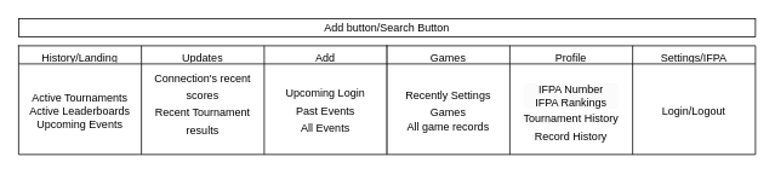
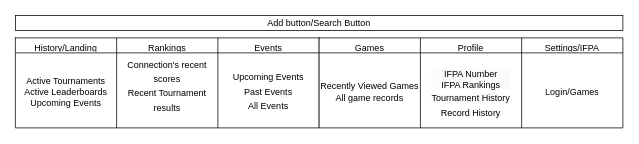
  <mxCell id="0" />
  <mxCell id="1" parent="0" />
  <mxCell id="2" value="" style="shape=table;startSize=0;container=1;collapsible=0;childLayout=tableLayout;fontSize=13;" vertex="1" parent="1"><mxGeometry x="20" y="50" width="405" height="120" as="geometry" /></mxCell>
  <mxCell id="3" value="" style="shape=tableRow;horizontal=0;startSize=0;swimlaneHead=0;swimlaneBody=0;strokeColor=inherit;top=0;left=0;bottom=0;right=0;collapsible=0;dropTarget=0;fillColor=none;points=[[0,0.5],[1,0.5]];portConstraint=eastwest;fontSize=16;" vertex="1" parent="2"><mxGeometry width="405" height="20" as="geometry" /></mxCell>
  <mxCell id="4" value="&lt;font style=&quot;font-size: 12px;&quot;&gt;History/Landing&lt;/font&gt;" style="shape=partialRectangle;html=1;whiteSpace=wrap;connectable=0;strokeColor=inherit;overflow=hidden;fillColor=none;top=0;left=0;bottom=0;right=0;pointerEvents=1;fontSize=16;" vertex="1" parent="3"><mxGeometry width="135" height="20" as="geometry"><mxRectangle width="135" height="20" as="alternateBounds" /></mxGeometry></mxCell>
- <mxCell id="5" value="&lt;font style=&quot;font-size: 12px;&quot;&gt;Updates&lt;/font&gt;" style="shape=partialRectangle;html=1;whiteSpace=wrap;connectable=0;strokeColor=inherit;overflow=hidden;fillColor=none;top=0;left=0;bottom=0;right=0;pointerEvents=1;fontSize=16;" vertex="1" parent="3"><mxGeometry x="135" width="135" height="20" as="geometry"><mxRectangle width="135" height="20" as="alternateBounds" /></mxGeometry></mxCell>
- <mxCell id="6" value="&lt;font style=&quot;font-size: 12px;&quot;&gt;Add&lt;/font&gt;" style="shape=partialRectangle;html=1;whiteSpace=wrap;connectable=0;strokeColor=inherit;overflow=hidden;fillColor=none;top=0;left=0;bottom=0;right=0;pointerEvents=1;fontSize=16;" vertex="1" parent="3"><mxGeometry x="270" width="135" height="20" as="geometry"><mxRectangle width="135" height="20" as="alternateBounds" /></mxGeometry></mxCell>
+ <mxCell id="5" value="&lt;font style=&quot;font-size: 12px;&quot;&gt;Rankings&lt;/font&gt;" style="shape=partialRectangle;html=1;whiteSpace=wrap;connectable=0;strokeColor=inherit;overflow=hidden;fillColor=none;top=0;left=0;bottom=0;right=0;pointerEvents=1;fontSize=16;" vertex="1" parent="3"><mxGeometry x="135" width="135" height="20" as="geometry"><mxRectangle width="135" height="20" as="alternateBounds" /></mxGeometry></mxCell>
+ <mxCell id="6" value="&lt;font style=&quot;font-size: 12px;&quot;&gt;Events&lt;/font&gt;" style="shape=partialRectangle;html=1;whiteSpace=wrap;connectable=0;strokeColor=inherit;overflow=hidden;fillColor=none;top=0;left=0;bottom=0;right=0;pointerEvents=1;fontSize=16;" vertex="1" parent="3"><mxGeometry x="270" width="135" height="20" as="geometry"><mxRectangle width="135" height="20" as="alternateBounds" /></mxGeometry></mxCell>
  <mxCell id="7" value="" style="shape=tableRow;horizontal=0;startSize=0;swimlaneHead=0;swimlaneBody=0;strokeColor=inherit;top=0;left=0;bottom=0;right=0;collapsible=0;dropTarget=0;fillColor=none;points=[[0,0.5],[1,0.5]];portConstraint=eastwest;fontSize=16;" vertex="1" parent="2"><mxGeometry y="20" width="405" height="100" as="geometry" /></mxCell>
  <mxCell id="8" value="&lt;font style=&quot;font-size: 12px;&quot;&gt;Active Tournaments&lt;/font&gt;&lt;div style=&quot;font-size: 12px;&quot;&gt;&lt;font style=&quot;font-size: 12px;&quot;&gt;Active Leaderboards&lt;/font&gt;&lt;/div&gt;&lt;div style=&quot;font-size: 12px;&quot;&gt;Upcoming Events&lt;/div&gt;" style="shape=partialRectangle;html=1;whiteSpace=wrap;connectable=0;strokeColor=inherit;overflow=hidden;fillColor=none;top=0;left=0;bottom=0;right=0;pointerEvents=1;fontSize=16;" vertex="1" parent="7"><mxGeometry width="135" height="100" as="geometry"><mxRectangle width="135" height="100" as="alternateBounds" /></mxGeometry></mxCell>
  <mxCell id="9" value="&lt;font style=&quot;font-size: 12px;&quot;&gt;Connection's recent scores&lt;/font&gt;&lt;div&gt;&lt;font style=&quot;font-size: 12px;&quot;&gt;Recent Tournament results&lt;/font&gt;&lt;div style=&quot;font-size: 12px;&quot;&gt;&lt;br&gt;&lt;/div&gt;&lt;/div&gt;" style="shape=partialRectangle;html=1;whiteSpace=wrap;connectable=0;strokeColor=inherit;overflow=hidden;fillColor=none;top=0;left=0;bottom=0;right=0;pointerEvents=1;fontSize=16;" vertex="1" parent="7"><mxGeometry x="135" width="135" height="100" as="geometry"><mxRectangle width="135" height="100" as="alternateBounds" /></mxGeometry></mxCell>
- <mxCell id="10" value="&lt;font style=&quot;font-size: 12px;&quot;&gt;Upcoming Login&lt;/font&gt;&lt;div&gt;&lt;font style=&quot;font-size: 12px;&quot;&gt;Past Events&lt;/font&gt;&lt;/div&gt;&lt;div&gt;&lt;font style=&quot;font-size: 12px;&quot;&gt;All Events&lt;/font&gt;&lt;/div&gt;" style="shape=partialRectangle;html=1;whiteSpace=wrap;connectable=0;strokeColor=inherit;overflow=hidden;fillColor=none;top=0;left=0;bottom=0;right=0;pointerEvents=1;fontSize=16;" vertex="1" parent="7"><mxGeometry x="270" width="135" height="100" as="geometry"><mxRectangle width="135" height="100" as="alternateBounds" /></mxGeometry></mxCell>
+ <mxCell id="10" value="&lt;font style=&quot;font-size: 12px;&quot;&gt;Upcoming Events&lt;/font&gt;&lt;div&gt;&lt;font style=&quot;font-size: 12px;&quot;&gt;Past Events&lt;/font&gt;&lt;/div&gt;&lt;div&gt;&lt;font style=&quot;font-size: 12px;&quot;&gt;All Events&lt;/font&gt;&lt;/div&gt;" style="shape=partialRectangle;html=1;whiteSpace=wrap;connectable=0;strokeColor=inherit;overflow=hidden;fillColor=none;top=0;left=0;bottom=0;right=0;pointerEvents=1;fontSize=16;" vertex="1" parent="7"><mxGeometry x="270" width="135" height="100" as="geometry"><mxRectangle width="135" height="100" as="alternateBounds" /></mxGeometry></mxCell>
  <mxCell id="11" value="" style="shape=table;startSize=0;container=1;collapsible=0;childLayout=tableLayout;fontSize=16;" vertex="1" parent="1"><mxGeometry x="425" y="50" width="405" height="120" as="geometry" /></mxCell>
  <mxCell id="12" value="" style="shape=tableRow;horizontal=0;startSize=0;swimlaneHead=0;swimlaneBody=0;strokeColor=inherit;top=0;left=0;bottom=0;right=0;collapsible=0;dropTarget=0;fillColor=none;points=[[0,0.5],[1,0.5]];portConstraint=eastwest;fontSize=16;" vertex="1" parent="11"><mxGeometry width="405" height="20" as="geometry" /></mxCell>
  <mxCell id="13" value="&lt;font style=&quot;font-size: 12px;&quot;&gt;Games&lt;/font&gt;" style="shape=partialRectangle;html=1;whiteSpace=wrap;connectable=0;strokeColor=inherit;overflow=hidden;fillColor=none;top=0;left=0;bottom=0;right=0;pointerEvents=1;fontSize=16;" vertex="1" parent="12"><mxGeometry width="135" height="20" as="geometry"><mxRectangle width="135" height="20" as="alternateBounds" /></mxGeometry></mxCell>
  <mxCell id="14" value="&lt;font style=&quot;font-size: 12px;&quot;&gt;Profile&lt;/font&gt;" style="shape=partialRectangle;html=1;whiteSpace=wrap;connectable=0;strokeColor=inherit;overflow=hidden;fillColor=none;top=0;left=0;bottom=0;right=0;pointerEvents=1;fontSize=16;" vertex="1" parent="12"><mxGeometry x="135" width="135" height="20" as="geometry"><mxRectangle width="135" height="20" as="alternateBounds" /></mxGeometry></mxCell>
  <mxCell id="15" value="&lt;font style=&quot;font-size: 12px;&quot;&gt;Settings/IFPA&lt;/font&gt;" style="shape=partialRectangle;html=1;whiteSpace=wrap;connectable=0;strokeColor=inherit;overflow=hidden;fillColor=none;top=0;left=0;bottom=0;right=0;pointerEvents=1;fontSize=16;" vertex="1" parent="12"><mxGeometry x="270" width="135" height="20" as="geometry"><mxRectangle width="135" height="20" as="alternateBounds" /></mxGeometry></mxCell>
  <mxCell id="16" value="" style="shape=tableRow;horizontal=0;startSize=0;swimlaneHead=0;swimlaneBody=0;strokeColor=inherit;top=0;left=0;bottom=0;right=0;collapsible=0;dropTarget=0;fillColor=none;points=[[0,0.5],[1,0.5]];portConstraint=eastwest;fontSize=16;" vertex="1" parent="11"><mxGeometry y="20" width="405" height="100" as="geometry" /></mxCell>
- <mxCell id="17" value="&lt;font style=&quot;font-size: 12px;&quot;&gt;Recently Settings Games&lt;/font&gt;&lt;div style=&quot;font-size: 12px;&quot;&gt;&lt;font style=&quot;font-size: 12px;&quot;&gt;All game records&lt;/font&gt;&lt;/div&gt;" style="shape=partialRectangle;html=1;whiteSpace=wrap;connectable=0;strokeColor=inherit;overflow=hidden;fillColor=none;top=0;left=0;bottom=0;right=0;pointerEvents=1;fontSize=16;" vertex="1" parent="16"><mxGeometry width="135" height="100" as="geometry"><mxRectangle width="135" height="100" as="alternateBounds" /></mxGeometry></mxCell>
+ <mxCell id="17" value="&lt;font style=&quot;font-size: 12px;&quot;&gt;Recently Viewed Games&lt;/font&gt;&lt;div style=&quot;font-size: 12px;&quot;&gt;&lt;font style=&quot;font-size: 12px;&quot;&gt;All game records&lt;/font&gt;&lt;/div&gt;" style="shape=partialRectangle;html=1;whiteSpace=wrap;connectable=0;strokeColor=inherit;overflow=hidden;fillColor=none;top=0;left=0;bottom=0;right=0;pointerEvents=1;fontSize=16;" vertex="1" parent="16"><mxGeometry width="135" height="100" as="geometry"><mxRectangle width="135" height="100" as="alternateBounds" /></mxGeometry></mxCell>
  <mxCell id="18" value="&lt;br&gt;&lt;div style=&quot;forced-color-adjust: none; color: rgb(0, 0, 0); font-family: Helvetica; font-size: 12px; font-style: normal; font-variant-ligatures: normal; font-variant-caps: normal; font-weight: 400; letter-spacing: normal; orphans: 2; text-align: center; text-indent: 0px; text-transform: none; widows: 2; word-spacing: 0px; -webkit-text-stroke-width: 0px; white-space: normal; background-color: rgb(251, 251, 251); text-decoration-thickness: initial; text-decoration-style: initial; text-decoration-color: initial;&quot;&gt;IFPA Number&lt;/div&gt;&lt;div style=&quot;forced-color-adjust: none; color: rgb(0, 0, 0); font-family: Helvetica; font-size: 12px; font-style: normal; font-variant-ligatures: normal; font-variant-caps: normal; font-weight: 400; letter-spacing: normal; orphans: 2; text-align: center; text-indent: 0px; text-transform: none; widows: 2; word-spacing: 0px; -webkit-text-stroke-width: 0px; white-space: normal; background-color: rgb(251, 251, 251); text-decoration-thickness: initial; text-decoration-style: initial; text-decoration-color: initial;&quot;&gt;IFPA Rankings&lt;/div&gt;&lt;span style=&quot;color: rgb(0, 0, 0); font-family: Helvetica; font-size: 12px; font-style: normal; font-variant-ligatures: normal; font-variant-caps: normal; font-weight: 400; letter-spacing: normal; orphans: 2; text-align: center; text-indent: 0px; text-transform: none; widows: 2; word-spacing: 0px; -webkit-text-stroke-width: 0px; white-space: normal; background-color: rgb(251, 251, 251); text-decoration-thickness: initial; text-decoration-style: initial; text-decoration-color: initial; display: inline !important; float: none;&quot;&gt;Tournament History&lt;/span&gt;&lt;div&gt;&lt;span style=&quot;font-size: 12px;&quot;&gt;Record History&lt;br&gt;&lt;/span&gt;&lt;br&gt;&lt;/div&gt;" style="shape=partialRectangle;html=1;whiteSpace=wrap;connectable=0;strokeColor=inherit;overflow=hidden;fillColor=none;top=0;left=0;bottom=0;right=0;pointerEvents=1;fontSize=16;" vertex="1" parent="16"><mxGeometry x="135" width="135" height="100" as="geometry"><mxRectangle width="135" height="100" as="alternateBounds" /></mxGeometry></mxCell>
- <mxCell id="19" value="&lt;font style=&quot;font-size: 12px;&quot;&gt;Login/Logout&lt;/font&gt;" style="shape=partialRectangle;html=1;whiteSpace=wrap;connectable=0;strokeColor=inherit;overflow=hidden;fillColor=none;top=0;left=0;bottom=0;right=0;pointerEvents=1;fontSize=16;" vertex="1" parent="16"><mxGeometry x="270" width="135" height="100" as="geometry"><mxRectangle width="135" height="100" as="alternateBounds" /></mxGeometry></mxCell>
+ <mxCell id="19" value="&lt;font style=&quot;font-size: 12px;&quot;&gt;Login/Games&lt;/font&gt;" style="shape=partialRectangle;html=1;whiteSpace=wrap;connectable=0;strokeColor=inherit;overflow=hidden;fillColor=none;top=0;left=0;bottom=0;right=0;pointerEvents=1;fontSize=16;" vertex="1" parent="16"><mxGeometry x="270" width="135" height="100" as="geometry"><mxRectangle width="135" height="100" as="alternateBounds" /></mxGeometry></mxCell>
  <mxCell id="20" value="Add button/Search Button" style="rounded=0;whiteSpace=wrap;html=1;" vertex="1" parent="1"><mxGeometry x="20" y="20" width="810" height="20" as="geometry" /></mxCell>
